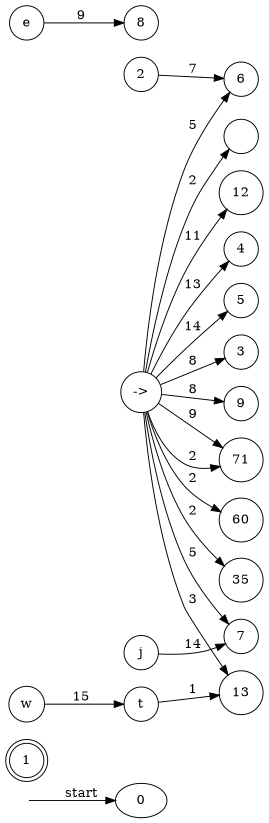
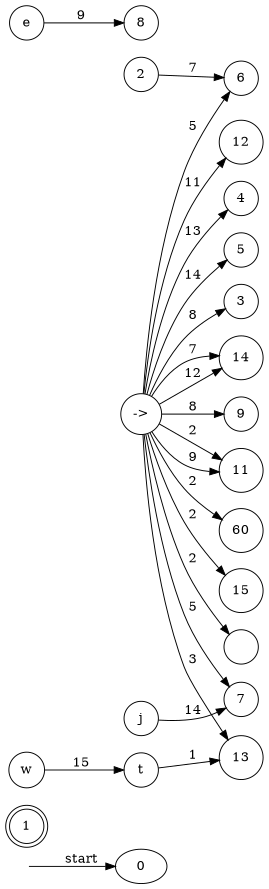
  digraph {
    rankdir=LR
    node [shape=circle]
    __start [shape=point style=invis]
    0 [shape=""]
    1 [shape=doublecircle]
    2
    6
    "->"
    5
    7
    3
    9
    13
-   11 [label=71]
+   11
    n13 [label=60]
-   15 [label=35]
+   15
    ""
+   14
    12
    4
    t
    e
    8
    j
    w
    __start -> 0 [label=start]
    2 -> 6 [label=7]
    "->" -> 6 [label=5]
    "->" -> 5 [label=14]
    "->" -> 7 [label=5]
    "->" -> 3 [label=8]
    "->" -> 9 [label=8]
    "->" -> 13 [label=3]
    "->" -> 11 [label=2]
    "->" -> 11 [label=9]
    "->" -> n13 [label=2]
    "->" -> 15 [label=2]
    "->" -> "" [label=2]
+   "->" -> 14 [label=12]
+   "->" -> 14 [label=7]
    "->" -> 12 [label=11]
    "->" -> 4 [label=13]
    t -> 13 [label=1]
    e -> 8 [label=9]
    j -> 7 [label=14]
    w -> t [label=15]
  }
